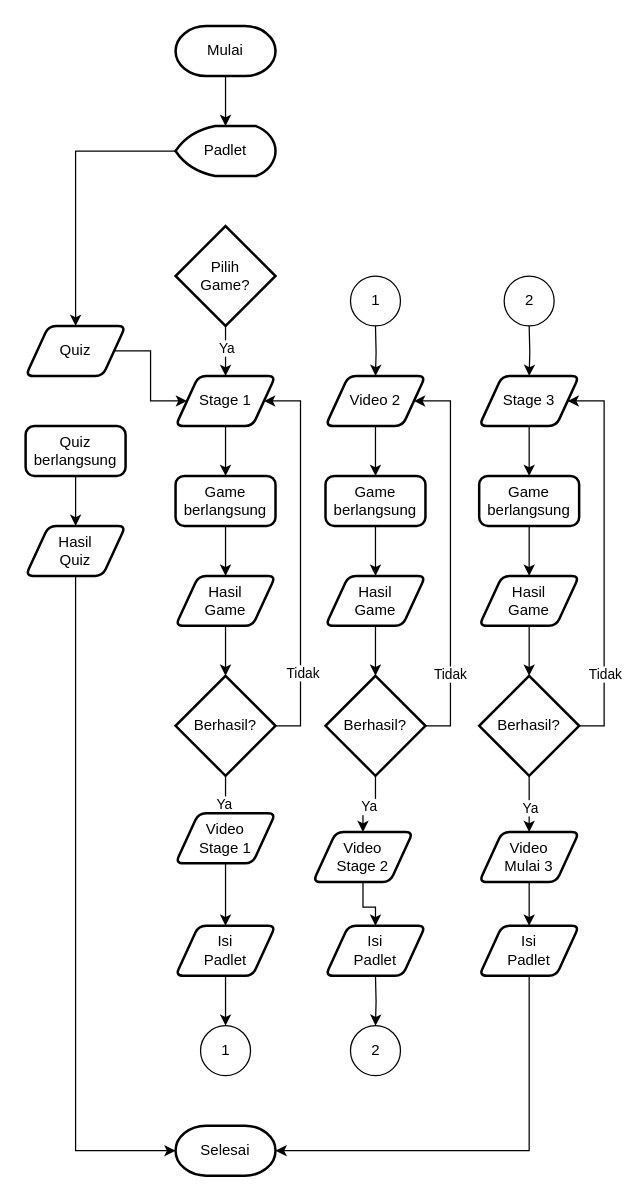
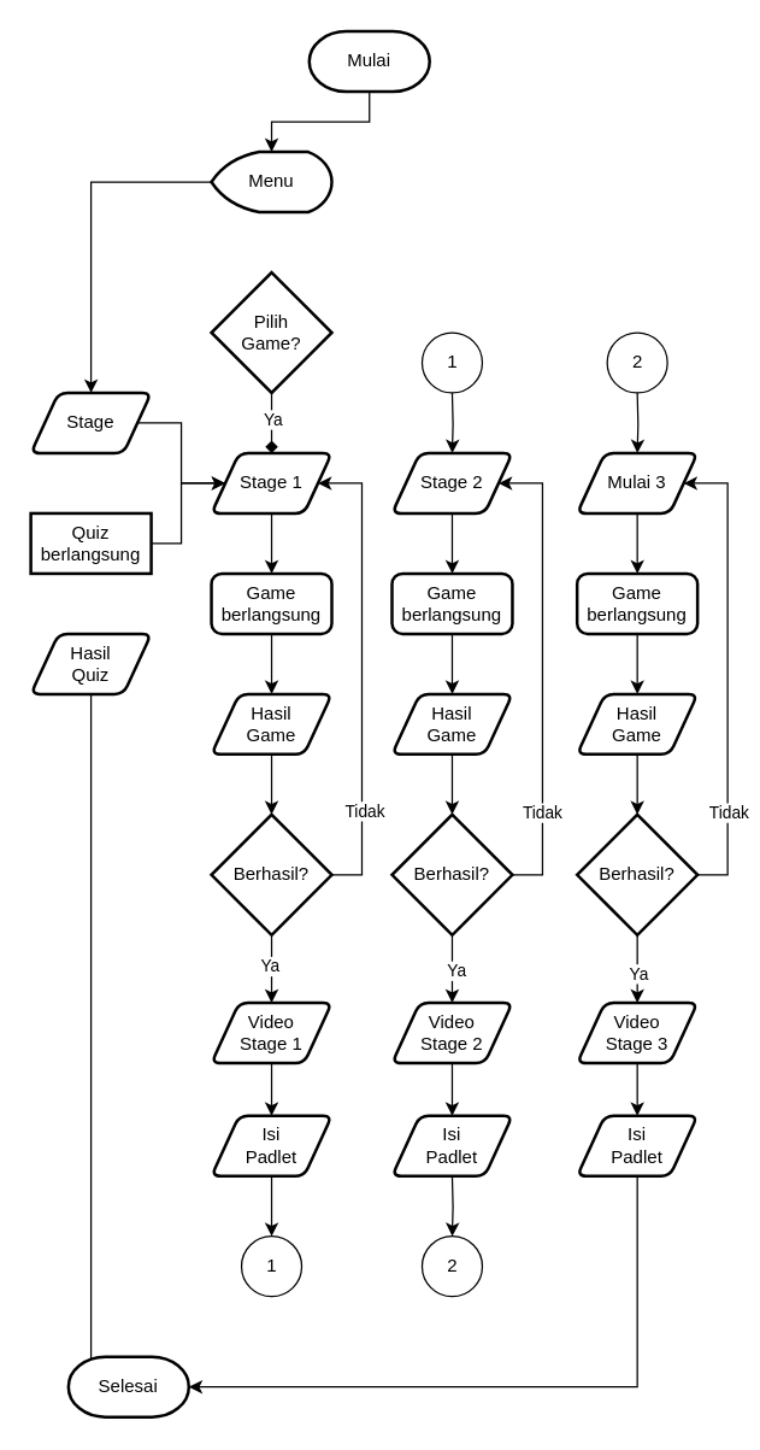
  <mxCell id="0" />
  <mxCell id="1" parent="0" />
  <mxCell id="2" value="" style="edgeStyle=orthogonalEdgeStyle;rounded=0;orthogonalLoop=1;jettySize=auto;html=1;" edge="1" parent="1" source="3" target="5"><mxGeometry relative="1" as="geometry" /></mxCell>
- <mxCell id="3" value="Mulai" style="strokeWidth=2;html=1;shape=mxgraph.flowchart.terminator;whiteSpace=wrap;" vertex="1" parent="1"><mxGeometry x="140" y="20" width="80" height="40" as="geometry" /></mxCell>
+ <mxCell id="3" value="Mulai" style="strokeWidth=2;html=1;shape=mxgraph.flowchart.terminator;whiteSpace=wrap;" vertex="1" parent="1"><mxGeometry x="205" y="20" width="80" height="40" as="geometry" /></mxCell>
  <mxCell id="4" value="" style="edgeStyle=orthogonalEdgeStyle;rounded=0;orthogonalLoop=1;jettySize=auto;html=1;" edge="1" parent="1" source="5" target="51"><mxGeometry relative="1" as="geometry" /></mxCell>
- <mxCell id="5" value="Padlet" style="strokeWidth=2;html=1;shape=mxgraph.flowchart.display;whiteSpace=wrap;" vertex="1" parent="1"><mxGeometry x="140" y="100" width="80" height="40" as="geometry" /></mxCell>
- <mxCell id="6" value="" style="edgeStyle=orthogonalEdgeStyle;rounded=0;orthogonalLoop=1;jettySize=auto;html=1;" edge="1" parent="1" source="8" target="10"><mxGeometry relative="1" as="geometry" /></mxCell>
+ <mxCell id="5" value="Menu" style="strokeWidth=2;html=1;shape=mxgraph.flowchart.display;whiteSpace=wrap;" vertex="1" parent="1"><mxGeometry x="140" y="100" width="80" height="40" as="geometry" /></mxCell>
+ <mxCell id="6" value="" style="edgeStyle=orthogonalEdgeStyle;rounded=0;orthogonalLoop=1;jettySize=auto;html=1;endArrow=diamond;" edge="1" parent="1" source="8" target="10"><mxGeometry relative="1" as="geometry" /></mxCell>
  <mxCell id="7" value="Ya" style="edgeLabel;html=1;align=center;verticalAlign=middle;resizable=0;points=[];" vertex="1" connectable="0" parent="6"><mxGeometry x="-0.152" relative="1" as="geometry"><mxPoint as="offset" /></mxGeometry></mxCell>
  <mxCell id="8" value="Pilih &lt;br&gt;Game?" style="strokeWidth=2;html=1;shape=mxgraph.flowchart.decision;whiteSpace=wrap;" vertex="1" parent="1"><mxGeometry x="140" y="180" width="80" height="80" as="geometry" /></mxCell>
  <mxCell id="9" value="" style="edgeStyle=orthogonalEdgeStyle;rounded=0;orthogonalLoop=1;jettySize=auto;html=1;" edge="1" parent="1" source="10" target="12"><mxGeometry relative="1" as="geometry" /></mxCell>
  <mxCell id="10" value="Stage 1" style="shape=parallelogram;html=1;strokeWidth=2;perimeter=parallelogramPerimeter;whiteSpace=wrap;rounded=1;arcSize=12;size=0.23;" vertex="1" parent="1"><mxGeometry x="140" y="300" width="80" height="40" as="geometry" /></mxCell>
  <mxCell id="11" value="" style="edgeStyle=orthogonalEdgeStyle;rounded=0;orthogonalLoop=1;jettySize=auto;html=1;" edge="1" parent="1" source="12" target="14"><mxGeometry relative="1" as="geometry" /></mxCell>
  <mxCell id="12" value="Game berlangsung" style="rounded=1;whiteSpace=wrap;html=1;absoluteArcSize=1;arcSize=14;strokeWidth=2;" vertex="1" parent="1"><mxGeometry x="140" y="380" width="80" height="40" as="geometry" /></mxCell>
  <mxCell id="13" value="" style="edgeStyle=orthogonalEdgeStyle;rounded=0;orthogonalLoop=1;jettySize=auto;html=1;" edge="1" parent="1" source="14" target="19"><mxGeometry relative="1" as="geometry" /></mxCell>
  <mxCell id="14" value="Hasil &lt;br&gt;Game" style="shape=parallelogram;html=1;strokeWidth=2;perimeter=parallelogramPerimeter;whiteSpace=wrap;rounded=1;arcSize=12;size=0.23;" vertex="1" parent="1"><mxGeometry x="140" y="460" width="80" height="40" as="geometry" /></mxCell>
  <mxCell id="15" style="edgeStyle=orthogonalEdgeStyle;rounded=0;orthogonalLoop=1;jettySize=auto;html=1;entryX=1;entryY=0.5;entryDx=0;entryDy=0;" edge="1" parent="1" source="19" target="10"><mxGeometry relative="1" as="geometry"><Array as="points"><mxPoint x="240" y="580" /><mxPoint x="240" y="320" /></Array></mxGeometry></mxCell>
  <mxCell id="16" value="Tidak" style="edgeLabel;html=1;align=center;verticalAlign=middle;resizable=0;points=[];" vertex="1" connectable="0" parent="15"><mxGeometry x="-0.592" y="-1" relative="1" as="geometry"><mxPoint as="offset" /></mxGeometry></mxCell>
  <mxCell id="17" value="" style="edgeStyle=orthogonalEdgeStyle;rounded=0;orthogonalLoop=1;jettySize=auto;html=1;" edge="1" parent="1" source="19" target="57"><mxGeometry relative="1" as="geometry" /></mxCell>
  <mxCell id="18" value="Ya" style="edgeLabel;html=1;align=center;verticalAlign=middle;resizable=0;points=[];" vertex="1" connectable="0" parent="17"><mxGeometry x="-0.369" y="-2" relative="1" as="geometry"><mxPoint y="6" as="offset" /></mxGeometry></mxCell>
  <mxCell id="19" value="Berhasil?" style="strokeWidth=2;html=1;shape=mxgraph.flowchart.decision;whiteSpace=wrap;" vertex="1" parent="1"><mxGeometry x="140" y="540" width="80" height="80" as="geometry" /></mxCell>
  <mxCell id="20" value="" style="edgeStyle=orthogonalEdgeStyle;rounded=0;orthogonalLoop=1;jettySize=auto;html=1;" edge="1" parent="1" source="21"><mxGeometry relative="1" as="geometry"><mxPoint x="180" y="820" as="targetPoint" /></mxGeometry></mxCell>
  <mxCell id="21" value="Isi&lt;br&gt;Padlet" style="shape=parallelogram;html=1;strokeWidth=2;perimeter=parallelogramPerimeter;whiteSpace=wrap;rounded=1;arcSize=12;size=0.23;" vertex="1" parent="1"><mxGeometry x="140" y="740" width="80" height="40" as="geometry" /></mxCell>
  <mxCell id="22" value="" style="edgeStyle=orthogonalEdgeStyle;rounded=0;orthogonalLoop=1;jettySize=auto;html=1;" edge="1" source="23" target="25" parent="1"><mxGeometry relative="1" as="geometry" /></mxCell>
- <mxCell id="23" value="Video 2" style="shape=parallelogram;html=1;strokeWidth=2;perimeter=parallelogramPerimeter;whiteSpace=wrap;rounded=1;arcSize=12;size=0.23;" vertex="1" parent="1"><mxGeometry x="260" y="300" width="80" height="40" as="geometry" /></mxCell>
+ <mxCell id="23" value="Stage 2" style="shape=parallelogram;html=1;strokeWidth=2;perimeter=parallelogramPerimeter;whiteSpace=wrap;rounded=1;arcSize=12;size=0.23;" vertex="1" parent="1"><mxGeometry x="260" y="300" width="80" height="40" as="geometry" /></mxCell>
  <mxCell id="24" value="" style="edgeStyle=orthogonalEdgeStyle;rounded=0;orthogonalLoop=1;jettySize=auto;html=1;" edge="1" source="25" target="27" parent="1"><mxGeometry relative="1" as="geometry" /></mxCell>
  <mxCell id="25" value="Game berlangsung" style="rounded=1;whiteSpace=wrap;html=1;absoluteArcSize=1;arcSize=14;strokeWidth=2;" vertex="1" parent="1"><mxGeometry x="260" y="380" width="80" height="40" as="geometry" /></mxCell>
  <mxCell id="26" value="" style="edgeStyle=orthogonalEdgeStyle;rounded=0;orthogonalLoop=1;jettySize=auto;html=1;" edge="1" source="27" target="32" parent="1"><mxGeometry relative="1" as="geometry" /></mxCell>
  <mxCell id="27" value="Hasil &lt;br&gt;Game" style="shape=parallelogram;html=1;strokeWidth=2;perimeter=parallelogramPerimeter;whiteSpace=wrap;rounded=1;arcSize=12;size=0.23;" vertex="1" parent="1"><mxGeometry x="260" y="460" width="80" height="40" as="geometry" /></mxCell>
  <mxCell id="28" style="edgeStyle=orthogonalEdgeStyle;rounded=0;orthogonalLoop=1;jettySize=auto;html=1;entryX=1;entryY=0.5;entryDx=0;entryDy=0;" edge="1" source="32" target="23" parent="1"><mxGeometry relative="1" as="geometry"><Array as="points"><mxPoint x="360" y="580" /><mxPoint x="360" y="320" /></Array></mxGeometry></mxCell>
  <mxCell id="29" value="Tidak" style="edgeLabel;html=1;align=center;verticalAlign=middle;resizable=0;points=[];" vertex="1" connectable="0" parent="28"><mxGeometry x="-0.601" y="1" relative="1" as="geometry"><mxPoint as="offset" /></mxGeometry></mxCell>
  <mxCell id="30" value="" style="edgeStyle=orthogonalEdgeStyle;rounded=0;orthogonalLoop=1;jettySize=auto;html=1;" edge="1" parent="1" source="32" target="67"><mxGeometry relative="1" as="geometry" /></mxCell>
  <mxCell id="31" value="Ya" style="edgeLabel;html=1;align=center;verticalAlign=middle;resizable=0;points=[];" vertex="1" connectable="0" parent="30"><mxGeometry x="0.03" y="2" relative="1" as="geometry"><mxPoint as="offset" /></mxGeometry></mxCell>
  <mxCell id="32" value="Berhasil?" style="strokeWidth=2;html=1;shape=mxgraph.flowchart.decision;whiteSpace=wrap;" vertex="1" parent="1"><mxGeometry x="260" y="540" width="80" height="80" as="geometry" /></mxCell>
  <mxCell id="33" value="Isi &lt;br&gt;Padlet" style="shape=parallelogram;html=1;strokeWidth=2;perimeter=parallelogramPerimeter;whiteSpace=wrap;rounded=1;arcSize=12;size=0.23;" vertex="1" parent="1"><mxGeometry x="260" y="740" width="80" height="40" as="geometry" /></mxCell>
  <mxCell id="34" value="" style="edgeStyle=orthogonalEdgeStyle;rounded=0;orthogonalLoop=1;jettySize=auto;html=1;entryX=0.5;entryY=0;entryDx=0;entryDy=0;" edge="1" parent="1" target="23"><mxGeometry relative="1" as="geometry"><mxPoint x="300" y="260" as="sourcePoint" /></mxGeometry></mxCell>
  <mxCell id="35" value="" style="edgeStyle=orthogonalEdgeStyle;rounded=0;orthogonalLoop=1;jettySize=auto;html=1;" edge="1" parent="1"><mxGeometry relative="1" as="geometry"><mxPoint x="300" y="780" as="sourcePoint" /><mxPoint x="300" y="820" as="targetPoint" /></mxGeometry></mxCell>
  <mxCell id="36" value="" style="edgeStyle=orthogonalEdgeStyle;rounded=0;orthogonalLoop=1;jettySize=auto;html=1;" edge="1" source="37" target="39" parent="1"><mxGeometry relative="1" as="geometry" /></mxCell>
- <mxCell id="37" value="Stage 3" style="shape=parallelogram;html=1;strokeWidth=2;perimeter=parallelogramPerimeter;whiteSpace=wrap;rounded=1;arcSize=12;size=0.23;" vertex="1" parent="1"><mxGeometry x="383" y="300" width="80" height="40" as="geometry" /></mxCell>
+ <mxCell id="37" value="Mulai 3" style="shape=parallelogram;html=1;strokeWidth=2;perimeter=parallelogramPerimeter;whiteSpace=wrap;rounded=1;arcSize=12;size=0.23;" vertex="1" parent="1"><mxGeometry x="383" y="300" width="80" height="40" as="geometry" /></mxCell>
  <mxCell id="38" value="" style="edgeStyle=orthogonalEdgeStyle;rounded=0;orthogonalLoop=1;jettySize=auto;html=1;" edge="1" source="39" target="41" parent="1"><mxGeometry relative="1" as="geometry" /></mxCell>
  <mxCell id="39" value="Game berlangsung" style="rounded=1;whiteSpace=wrap;html=1;absoluteArcSize=1;arcSize=14;strokeWidth=2;" vertex="1" parent="1"><mxGeometry x="383" y="380" width="80" height="40" as="geometry" /></mxCell>
  <mxCell id="40" value="" style="edgeStyle=orthogonalEdgeStyle;rounded=0;orthogonalLoop=1;jettySize=auto;html=1;" edge="1" source="41" target="46" parent="1"><mxGeometry relative="1" as="geometry" /></mxCell>
  <mxCell id="41" value="Hasil &lt;br&gt;Game" style="shape=parallelogram;html=1;strokeWidth=2;perimeter=parallelogramPerimeter;whiteSpace=wrap;rounded=1;arcSize=12;size=0.23;" vertex="1" parent="1"><mxGeometry x="383" y="460" width="80" height="40" as="geometry" /></mxCell>
  <mxCell id="42" style="edgeStyle=orthogonalEdgeStyle;rounded=0;orthogonalLoop=1;jettySize=auto;html=1;entryX=1;entryY=0.5;entryDx=0;entryDy=0;" edge="1" source="46" target="37" parent="1"><mxGeometry relative="1" as="geometry"><Array as="points"><mxPoint x="483" y="580" /><mxPoint x="483" y="320" /></Array></mxGeometry></mxCell>
  <mxCell id="43" value="Tidak" style="edgeLabel;html=1;align=center;verticalAlign=middle;resizable=0;points=[];" vertex="1" connectable="0" parent="42"><mxGeometry x="-0.597" relative="1" as="geometry"><mxPoint as="offset" /></mxGeometry></mxCell>
  <mxCell id="44" value="" style="edgeStyle=orthogonalEdgeStyle;rounded=0;orthogonalLoop=1;jettySize=auto;html=1;" edge="1" parent="1" source="46" target="69"><mxGeometry relative="1" as="geometry" /></mxCell>
  <mxCell id="45" value="Ya" style="edgeLabel;html=1;align=center;verticalAlign=middle;resizable=0;points=[];" vertex="1" connectable="0" parent="44"><mxGeometry x="0.091" relative="1" as="geometry"><mxPoint as="offset" /></mxGeometry></mxCell>
  <mxCell id="46" value="Berhasil?" style="strokeWidth=2;html=1;shape=mxgraph.flowchart.decision;whiteSpace=wrap;" vertex="1" parent="1"><mxGeometry x="383" y="540" width="80" height="80" as="geometry" /></mxCell>
  <mxCell id="47" value="Isi &lt;br&gt;Padlet" style="shape=parallelogram;html=1;strokeWidth=2;perimeter=parallelogramPerimeter;whiteSpace=wrap;rounded=1;arcSize=12;size=0.23;" vertex="1" parent="1"><mxGeometry x="383" y="740" width="80" height="40" as="geometry" /></mxCell>
  <mxCell id="48" value="" style="edgeStyle=orthogonalEdgeStyle;rounded=0;orthogonalLoop=1;jettySize=auto;html=1;entryX=0.5;entryY=0;entryDx=0;entryDy=0;" edge="1" target="37" parent="1"><mxGeometry relative="1" as="geometry"><mxPoint x="423" y="260" as="sourcePoint" /></mxGeometry></mxCell>
  <mxCell id="49" value="" style="edgeStyle=orthogonalEdgeStyle;rounded=0;orthogonalLoop=1;jettySize=auto;html=1;entryX=1;entryY=0.5;entryDx=0;entryDy=0;entryPerimeter=0;" edge="1" parent="1" target="70"><mxGeometry relative="1" as="geometry"><mxPoint x="423" y="780" as="sourcePoint" /><mxPoint x="423" y="820" as="targetPoint" /><Array as="points"><mxPoint x="423" y="920" /></Array></mxGeometry></mxCell>
  <mxCell id="50" value="" style="edgeStyle=orthogonalEdgeStyle;rounded=0;orthogonalLoop=1;jettySize=auto;html=1;" edge="1" parent="1" source="51" target="10"><mxGeometry relative="1" as="geometry" /></mxCell>
- <mxCell id="51" value="Quiz" style="shape=parallelogram;html=1;strokeWidth=2;perimeter=parallelogramPerimeter;whiteSpace=wrap;rounded=1;arcSize=12;size=0.23;" vertex="1" parent="1"><mxGeometry x="20" y="260" width="80" height="40" as="geometry" /></mxCell>
- <mxCell id="52" value="" style="edgeStyle=orthogonalEdgeStyle;rounded=0;orthogonalLoop=1;jettySize=auto;html=1;" edge="1" parent="1" source="53" target="55"><mxGeometry relative="1" as="geometry" /></mxCell>
- <mxCell id="53" value="Quiz berlangsung" style="rounded=1;whiteSpace=wrap;html=1;absoluteArcSize=1;arcSize=14;strokeWidth=2;" vertex="1" parent="1"><mxGeometry x="20" y="340" width="80" height="40" as="geometry" /></mxCell>
+ <mxCell id="51" value="Stage" style="shape=parallelogram;html=1;strokeWidth=2;perimeter=parallelogramPerimeter;whiteSpace=wrap;rounded=1;arcSize=12;size=0.23;" vertex="1" parent="1"><mxGeometry x="20" y="260" width="80" height="40" as="geometry" /></mxCell>
+ <mxCell id="52" value="" style="edgeStyle=orthogonalEdgeStyle;rounded=0;orthogonalLoop=1;jettySize=auto;html=1;" edge="1" parent="1" source="53" target="10"><mxGeometry relative="1" as="geometry" /></mxCell>
+ <mxCell id="53" value="Quiz berlangsung" style="whiteSpace=wrap;html=1;absoluteArcSize=1;arcSize=14;strokeWidth=2;rounded=0;" vertex="1" parent="1"><mxGeometry x="20" y="340" width="80" height="40" as="geometry" /></mxCell>
  <mxCell id="54" style="edgeStyle=orthogonalEdgeStyle;rounded=0;orthogonalLoop=1;jettySize=auto;html=1;entryX=0;entryY=0.5;entryDx=0;entryDy=0;entryPerimeter=0;" edge="1" parent="1" source="55" target="70"><mxGeometry relative="1" as="geometry"><Array as="points"><mxPoint y="920" x="60" /></Array></mxGeometry></mxCell>
  <mxCell id="55" value="Hasil&lt;br&gt;Quiz" style="shape=parallelogram;html=1;strokeWidth=2;perimeter=parallelogramPerimeter;whiteSpace=wrap;rounded=1;arcSize=12;size=0.23;" vertex="1" parent="1"><mxGeometry x="20" y="420" width="80" height="40" as="geometry" /></mxCell>
  <mxCell id="56" value="" style="edgeStyle=orthogonalEdgeStyle;rounded=0;orthogonalLoop=1;jettySize=auto;html=1;" edge="1" parent="1" source="57"><mxGeometry relative="1" as="geometry"><mxPoint x="180" y="740" as="targetPoint" /></mxGeometry></mxCell>
- <mxCell id="57" value="Video &lt;br&gt;Stage 1" style="shape=parallelogram;html=1;strokeWidth=2;perimeter=parallelogramPerimeter;whiteSpace=wrap;rounded=1;arcSize=12;size=0.23;" vertex="1" parent="1"><mxGeometry x="140" y="650" width="80" height="40" as="geometry" /></mxCell>
+ <mxCell id="57" value="Video &lt;br&gt;Stage 1" style="shape=parallelogram;html=1;strokeWidth=2;perimeter=parallelogramPerimeter;whiteSpace=wrap;rounded=1;arcSize=12;size=0.23;" vertex="1" parent="1"><mxGeometry x="140" y="665" width="80" height="40" as="geometry" /></mxCell>
  <mxCell id="58" value="" style="verticalLabelPosition=bottom;verticalAlign=top;html=1;shape=mxgraph.flowchart.on-page_reference;" vertex="1" parent="1"><mxGeometry x="160" y="820" width="40" height="40" as="geometry" /></mxCell>
  <mxCell id="59" value="1" style="text;html=1;align=center;verticalAlign=middle;resizable=0;points=[];autosize=1;strokeColor=none;fillColor=none;" vertex="1" parent="1"><mxGeometry x="165" y="825" width="30" height="30" as="geometry" /></mxCell>
  <mxCell id="60" value="" style="verticalLabelPosition=bottom;verticalAlign=top;html=1;shape=mxgraph.flowchart.on-page_reference;" vertex="1" parent="1"><mxGeometry x="280" y="820" width="40" height="40" as="geometry" /></mxCell>
  <mxCell id="61" value="2" style="text;html=1;align=center;verticalAlign=middle;resizable=0;points=[];autosize=1;strokeColor=none;fillColor=none;" vertex="1" parent="1"><mxGeometry x="285" y="825" width="30" height="30" as="geometry" /></mxCell>
  <mxCell id="62" value="" style="verticalLabelPosition=bottom;verticalAlign=top;html=1;shape=mxgraph.flowchart.on-page_reference;" vertex="1" parent="1"><mxGeometry x="280" y="220" width="40" height="40" as="geometry" /></mxCell>
  <mxCell id="63" value="1" style="text;html=1;align=center;verticalAlign=middle;resizable=0;points=[];autosize=1;strokeColor=none;fillColor=none;" vertex="1" parent="1"><mxGeometry x="285" y="225" width="30" height="30" as="geometry" /></mxCell>
  <mxCell id="64" value="" style="verticalLabelPosition=bottom;verticalAlign=top;html=1;shape=mxgraph.flowchart.on-page_reference;" vertex="1" parent="1"><mxGeometry x="403" y="220" width="40" height="40" as="geometry" /></mxCell>
  <mxCell id="65" value="2" style="text;html=1;align=center;verticalAlign=middle;resizable=0;points=[];autosize=1;strokeColor=none;fillColor=none;" vertex="1" parent="1"><mxGeometry x="408" y="225" width="30" height="30" as="geometry" /></mxCell>
  <mxCell id="66" style="edgeStyle=orthogonalEdgeStyle;rounded=0;orthogonalLoop=1;jettySize=auto;html=1;entryX=0.5;entryY=0;entryDx=0;entryDy=0;" edge="1" parent="1" source="67" target="33"><mxGeometry relative="1" as="geometry" /></mxCell>
- <mxCell id="67" value="Video &lt;br&gt;Stage 2" style="shape=parallelogram;html=1;strokeWidth=2;perimeter=parallelogramPerimeter;whiteSpace=wrap;rounded=1;arcSize=12;size=0.23;" vertex="1" parent="1"><mxGeometry x="250" y="665" width="80" height="40" as="geometry" /></mxCell>
+ <mxCell id="67" value="Video &lt;br&gt;Stage 2" style="shape=parallelogram;html=1;strokeWidth=2;perimeter=parallelogramPerimeter;whiteSpace=wrap;rounded=1;arcSize=12;size=0.23;" vertex="1" parent="1"><mxGeometry x="260" y="665" width="80" height="40" as="geometry" /></mxCell>
  <mxCell id="68" style="edgeStyle=orthogonalEdgeStyle;rounded=0;orthogonalLoop=1;jettySize=auto;html=1;entryX=0.5;entryY=0;entryDx=0;entryDy=0;" edge="1" parent="1" source="69" target="47"><mxGeometry relative="1" as="geometry" /></mxCell>
- <mxCell id="69" value="Video &lt;br&gt;Mulai 3" style="shape=parallelogram;html=1;strokeWidth=2;perimeter=parallelogramPerimeter;whiteSpace=wrap;rounded=1;arcSize=12;size=0.23;" vertex="1" parent="1"><mxGeometry x="383" y="665" width="80" height="40" as="geometry" /></mxCell>
- <mxCell id="70" value="Selesai" style="strokeWidth=2;html=1;shape=mxgraph.flowchart.terminator;whiteSpace=wrap;" vertex="1" parent="1"><mxGeometry x="140" y="900" width="80" height="40" as="geometry" /></mxCell>
+ <mxCell id="69" value="Video &lt;br&gt;Stage 3" style="shape=parallelogram;html=1;strokeWidth=2;perimeter=parallelogramPerimeter;whiteSpace=wrap;rounded=1;arcSize=12;size=0.23;" vertex="1" parent="1"><mxGeometry x="383" y="665" width="80" height="40" as="geometry" /></mxCell>
+ <mxCell id="70" value="Selesai" style="strokeWidth=2;html=1;shape=mxgraph.flowchart.terminator;whiteSpace=wrap;" vertex="1" parent="1"><mxGeometry x="45" y="900" width="80" height="40" as="geometry" /></mxCell>
